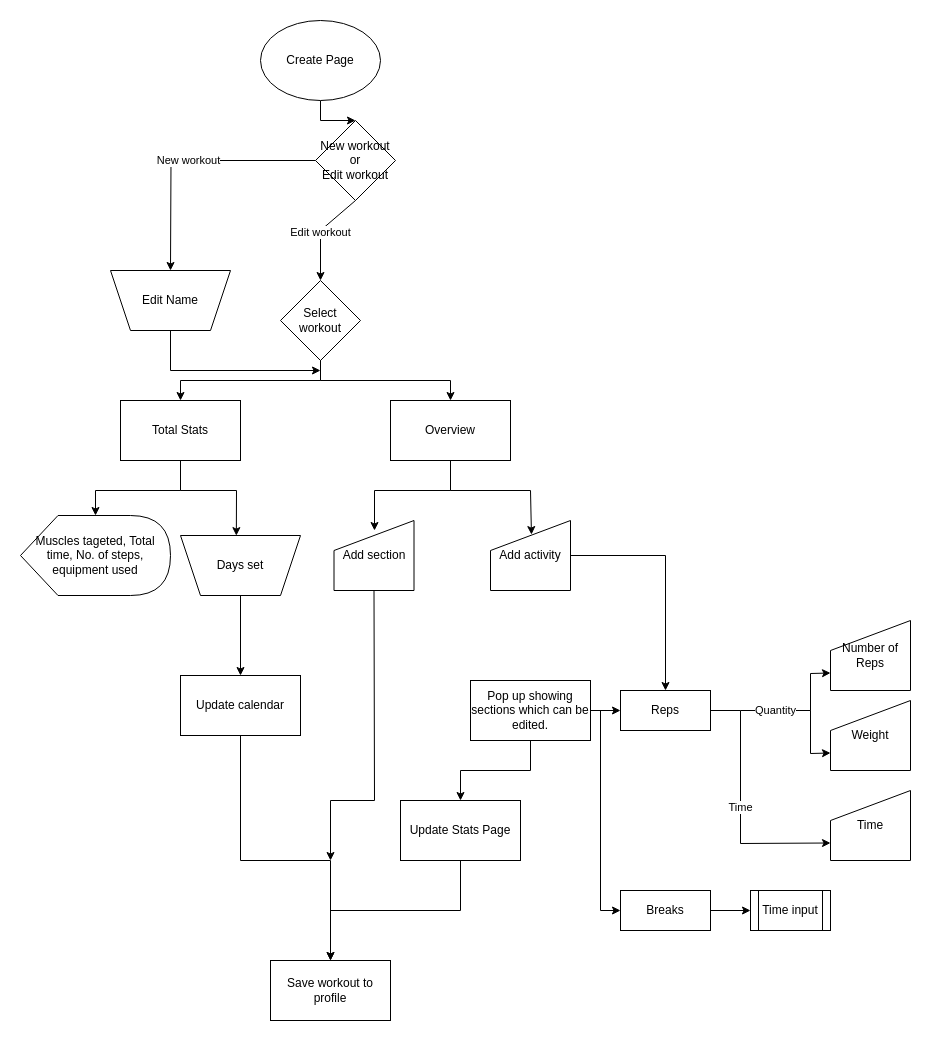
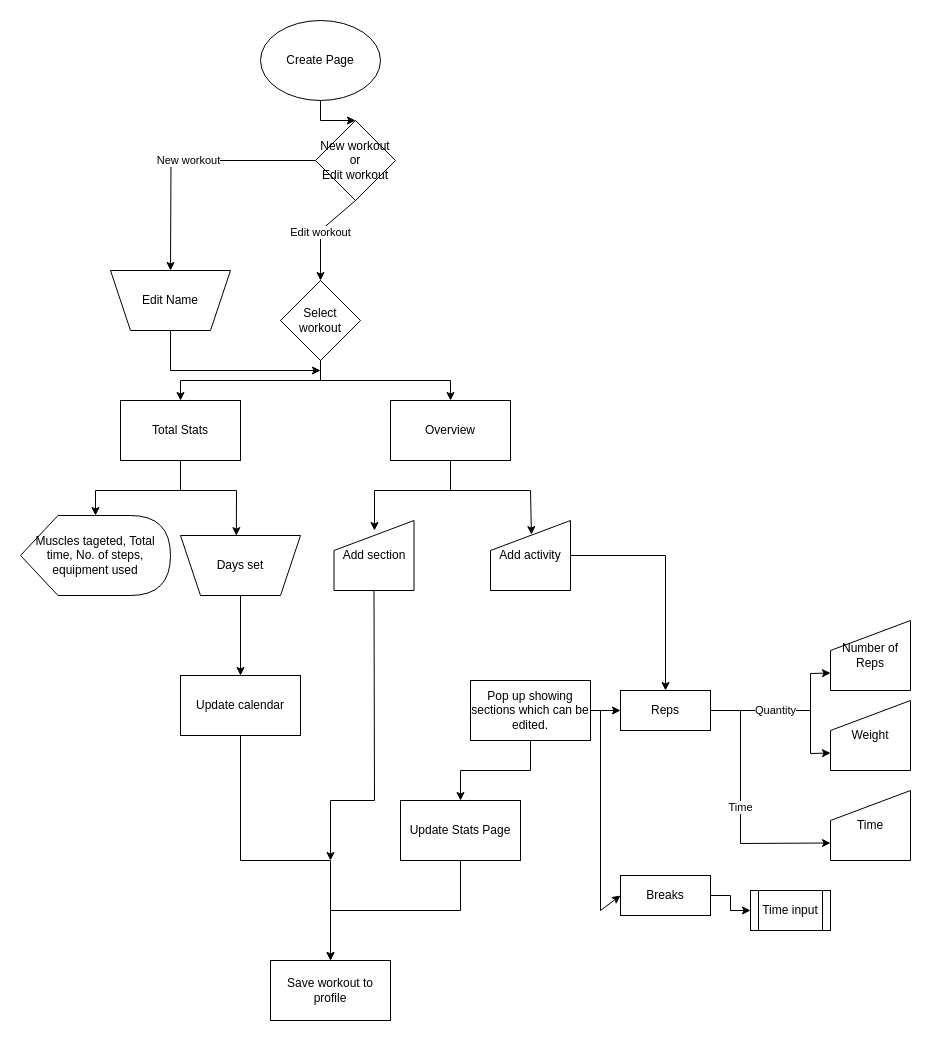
  <mxCell id="0" />
  <mxCell id="1" parent="0" />
  <mxCell id="2" value="" style="edgeStyle=orthogonalEdgeStyle;rounded=0;orthogonalLoop=1;jettySize=auto;html=1;" parent="1" source="3" target="5" edge="1"><mxGeometry relative="1" as="geometry" /></mxCell>
  <mxCell id="3" value="Create Page" style="ellipse;whiteSpace=wrap;html=1;" parent="1" vertex="1"><mxGeometry x="260" y="20" width="120" height="80" as="geometry" /></mxCell>
  <mxCell id="4" value="New workout" style="edgeStyle=orthogonalEdgeStyle;rounded=0;orthogonalLoop=1;jettySize=auto;html=1;" parent="1" source="5" edge="1"><mxGeometry relative="1" as="geometry"><mxPoint x="170" y="270" as="targetPoint" /></mxGeometry></mxCell>
  <mxCell id="5" value="New workout&lt;br&gt;or&lt;br&gt;Edit workout" style="rhombus;whiteSpace=wrap;html=1;" parent="1" vertex="1"><mxGeometry x="315" y="120" width="80" height="80" as="geometry" /></mxCell>
  <mxCell id="6" value="Edit workout" style="endArrow=classic;html=1;rounded=0;entryX=0.5;entryY=0;entryDx=0;entryDy=0;exitX=0.5;exitY=1;exitDx=0;exitDy=0;" parent="1" source="5" edge="1"><mxGeometry width="50" height="50" relative="1" as="geometry"><mxPoint x="310" y="400" as="sourcePoint" /><mxPoint x="320" y="280" as="targetPoint" /><Array as="points"><mxPoint x="320" y="230" /></Array></mxGeometry></mxCell>
  <mxCell id="7" value="" style="edgeStyle=orthogonalEdgeStyle;rounded=0;orthogonalLoop=1;jettySize=auto;html=1;" parent="1" source="8" target="11" edge="1"><mxGeometry relative="1" as="geometry"><Array as="points"><mxPoint x="180" y="490" /><mxPoint x="95" y="490" /></Array></mxGeometry></mxCell>
  <mxCell id="8" value="Total Stats" style="rounded=0;whiteSpace=wrap;html=1;" parent="1" vertex="1"><mxGeometry x="120" y="400" width="120" height="60" as="geometry" /></mxCell>
  <mxCell id="9" value="Overview" style="rounded=0;whiteSpace=wrap;html=1;" parent="1" vertex="1"><mxGeometry x="390" y="400" width="120" height="60" as="geometry" /></mxCell>
  <mxCell id="10" value="Select workout" style="rhombus;whiteSpace=wrap;html=1;" parent="1" vertex="1"><mxGeometry x="280" y="280" width="80" height="80" as="geometry" /></mxCell>
  <mxCell id="11" value="Muscles tageted, Total time, No. of steps, equipment used" style="shape=display;whiteSpace=wrap;html=1;" parent="1" vertex="1"><mxGeometry x="20" y="515" width="150" height="80" as="geometry" /></mxCell>
  <mxCell id="12" value="" style="endArrow=classic;html=1;rounded=0;exitX=0.5;exitY=1;exitDx=0;exitDy=0;entryX=0.5;entryY=0;entryDx=0;entryDy=0;" parent="1" source="10" target="8" edge="1"><mxGeometry width="50" height="50" relative="1" as="geometry"><mxPoint x="270" y="420" as="sourcePoint" /><mxPoint x="310" y="470" as="targetPoint" /><Array as="points"><mxPoint x="320" y="380" /><mxPoint x="180" y="380" /></Array></mxGeometry></mxCell>
  <mxCell id="13" value="" style="endArrow=classic;html=1;rounded=0;entryX=0.5;entryY=0;entryDx=0;entryDy=0;exitX=0.5;exitY=1;exitDx=0;exitDy=0;" parent="1" source="10" target="9" edge="1"><mxGeometry width="50" height="50" relative="1" as="geometry"><mxPoint x="270" y="420" as="sourcePoint" /><mxPoint x="320" y="370" as="targetPoint" /><Array as="points"><mxPoint x="320" y="380" /><mxPoint x="450" y="380" /></Array></mxGeometry></mxCell>
  <mxCell id="14" value="Add section" style="shape=manualInput;whiteSpace=wrap;html=1;" parent="1" vertex="1"><mxGeometry x="333.5" y="520" width="80" height="70" as="geometry" /></mxCell>
  <mxCell id="15" value="" style="edgeStyle=orthogonalEdgeStyle;rounded=0;orthogonalLoop=1;jettySize=auto;html=1;" parent="1" source="16" target="28" edge="1"><mxGeometry relative="1" as="geometry" /></mxCell>
  <mxCell id="16" value="Add activity" style="shape=manualInput;whiteSpace=wrap;html=1;" parent="1" vertex="1"><mxGeometry x="490" y="520" width="80" height="70" as="geometry" /></mxCell>
  <mxCell id="17" value="" style="endArrow=classic;html=1;rounded=0;exitX=0.5;exitY=1;exitDx=0;exitDy=0;" parent="1" source="9" edge="1"><mxGeometry width="50" height="50" relative="1" as="geometry"><mxPoint x="270" y="470" as="sourcePoint" /><mxPoint x="374" y="530" as="targetPoint" /><Array as="points"><mxPoint x="450" y="490" /><mxPoint x="374" y="490" /></Array></mxGeometry></mxCell>
  <mxCell id="18" value="" style="endArrow=classic;html=1;rounded=0;entryX=0.512;entryY=0.201;entryDx=0;entryDy=0;exitX=0.5;exitY=1;exitDx=0;exitDy=0;entryPerimeter=0;" parent="1" source="9" target="16" edge="1"><mxGeometry width="50" height="50" relative="1" as="geometry"><mxPoint x="270" y="470" as="sourcePoint" /><mxPoint x="320" y="420" as="targetPoint" /><Array as="points"><mxPoint x="450" y="490" /><mxPoint x="530" y="490" /></Array></mxGeometry></mxCell>
  <mxCell id="19" value="" style="edgeStyle=orthogonalEdgeStyle;rounded=0;orthogonalLoop=1;jettySize=auto;html=1;" parent="1" source="21" target="28" edge="1"><mxGeometry relative="1" as="geometry" /></mxCell>
  <mxCell id="20" value="" style="edgeStyle=orthogonalEdgeStyle;rounded=0;orthogonalLoop=1;jettySize=auto;html=1;" parent="1" source="21" target="33" edge="1"><mxGeometry relative="1" as="geometry" /></mxCell>
  <mxCell id="21" value="Pop up showing sections which can be edited." style="whiteSpace=wrap;html=1;" parent="1" vertex="1"><mxGeometry x="470" y="680" width="120" height="60" as="geometry" /></mxCell>
  <mxCell id="22" value="Number of Reps" style="shape=manualInput;whiteSpace=wrap;html=1;" parent="1" vertex="1"><mxGeometry x="830" y="620" width="80" height="70" as="geometry" /></mxCell>
  <mxCell id="23" value="Weight" style="shape=manualInput;whiteSpace=wrap;html=1;" parent="1" vertex="1"><mxGeometry x="830" y="700" width="80" height="70" as="geometry" /></mxCell>
  <mxCell id="24" value="Time" style="shape=manualInput;whiteSpace=wrap;html=1;" parent="1" vertex="1"><mxGeometry x="830" y="790" width="80" height="70" as="geometry" /></mxCell>
  <mxCell id="25" value="" style="endArrow=classic;html=1;rounded=0;entryX=0;entryY=0.75;entryDx=0;entryDy=0;exitX=1;exitY=0.5;exitDx=0;exitDy=0;" parent="1" target="22" edge="1"><mxGeometry width="50" height="50" relative="1" as="geometry"><mxPoint x="760" y="710" as="sourcePoint" /><mxPoint x="670" y="720" as="targetPoint" /><Array as="points"><mxPoint x="810" y="710" /><mxPoint x="810" y="673" /></Array></mxGeometry></mxCell>
  <mxCell id="26" value="Quantity" style="endArrow=classic;html=1;rounded=0;entryX=0;entryY=0.75;entryDx=0;entryDy=0;" parent="1" target="23" edge="1"><mxGeometry x="-0.469" width="50" height="50" relative="1" as="geometry"><mxPoint x="740" y="710" as="sourcePoint" /><mxPoint x="670" y="720" as="targetPoint" /><Array as="points"><mxPoint x="780" y="710" /><mxPoint x="810" y="710" /><mxPoint x="810" y="753" /></Array><mxPoint as="offset" /></mxGeometry></mxCell>
  <mxCell id="27" value="Time" style="endArrow=classic;html=1;rounded=0;entryX=0;entryY=0.75;entryDx=0;entryDy=0;exitX=1;exitY=0.5;exitDx=0;exitDy=0;" parent="1" source="28" target="24" edge="1"><mxGeometry width="50" height="50" relative="1" as="geometry"><mxPoint x="760" y="710" as="sourcePoint" /><mxPoint x="820" y="840" as="targetPoint" /><Array as="points"><mxPoint x="740" y="710" /><mxPoint x="740" y="843" /></Array></mxGeometry></mxCell>
  <mxCell id="28" value="Reps" style="rounded=0;whiteSpace=wrap;html=1;" parent="1" vertex="1"><mxGeometry x="620" y="690" width="90" height="40" as="geometry" /></mxCell>
  <mxCell id="29" value="" style="edgeStyle=orthogonalEdgeStyle;rounded=0;orthogonalLoop=1;jettySize=auto;html=1;" parent="1" source="30" target="31" edge="1"><mxGeometry relative="1" as="geometry" /></mxCell>
- <mxCell id="30" value="Breaks" style="rounded=0;whiteSpace=wrap;html=1;" parent="1" vertex="1"><mxGeometry x="620" y="890" width="90" height="40" as="geometry" /></mxCell>
+ <mxCell id="30" value="Breaks" style="rounded=0;whiteSpace=wrap;html=1;" parent="1" vertex="1"><mxGeometry x="620" y="875" width="90" height="40" as="geometry" /></mxCell>
  <mxCell id="31" value="Time input" style="shape=process;whiteSpace=wrap;html=1;backgroundOutline=1;" parent="1" vertex="1"><mxGeometry x="750" y="890" width="80" height="40" as="geometry" /></mxCell>
  <mxCell id="32" value="" style="endArrow=classic;html=1;rounded=0;exitX=1;exitY=0.5;exitDx=0;exitDy=0;entryX=0;entryY=0.5;entryDx=0;entryDy=0;" parent="1" source="21" target="30" edge="1"><mxGeometry width="50" height="50" relative="1" as="geometry"><mxPoint x="700" y="760" as="sourcePoint" /><mxPoint x="750" y="710" as="targetPoint" /><Array as="points"><mxPoint x="600" y="710" /><mxPoint x="600" y="910" /></Array></mxGeometry></mxCell>
  <mxCell id="33" value="Update Stats Page" style="rounded=0;whiteSpace=wrap;html=1;" parent="1" vertex="1"><mxGeometry x="400" y="800" width="120" height="60" as="geometry" /></mxCell>
  <mxCell id="34" value="Save workout to profile" style="rounded=0;whiteSpace=wrap;html=1;" parent="1" vertex="1"><mxGeometry x="270" y="960" width="120" height="60" as="geometry" /></mxCell>
  <mxCell id="35" value="" style="endArrow=classic;html=1;rounded=0;entryX=0.448;entryY=0.216;entryDx=0;entryDy=0;entryPerimeter=0;exitX=0.5;exitY=1;exitDx=0;exitDy=0;" parent="1" source="8" edge="1"><mxGeometry width="50" height="50" relative="1" as="geometry"><mxPoint x="180" y="470" as="sourcePoint" /><mxPoint x="235.84" y="535.12" as="targetPoint" /><Array as="points"><mxPoint x="180" y="490" /><mxPoint x="236" y="490" /></Array></mxGeometry></mxCell>
  <mxCell id="36" value="Edit Name" style="shape=trapezoid;perimeter=trapezoidPerimeter;whiteSpace=wrap;html=1;fixedSize=1;direction=west;" parent="1" vertex="1"><mxGeometry x="110" y="270" width="120" height="60" as="geometry" /></mxCell>
  <mxCell id="37" value="" style="edgeStyle=orthogonalEdgeStyle;rounded=0;orthogonalLoop=1;jettySize=auto;html=1;" parent="1" source="38" target="39" edge="1"><mxGeometry relative="1" as="geometry" /></mxCell>
  <mxCell id="38" value="Days set" style="shape=trapezoid;perimeter=trapezoidPerimeter;whiteSpace=wrap;html=1;fixedSize=1;direction=west;" parent="1" vertex="1"><mxGeometry x="180" y="535" width="120" height="60" as="geometry" /></mxCell>
  <mxCell id="39" value="Update calendar" style="whiteSpace=wrap;html=1;" parent="1" vertex="1"><mxGeometry x="180" y="675" width="120" height="60" as="geometry" /></mxCell>
  <mxCell id="40" value="" style="endArrow=classic;html=1;rounded=0;exitX=0.5;exitY=1;exitDx=0;exitDy=0;entryX=0.5;entryY=0;entryDx=0;entryDy=0;" parent="1" source="39" target="34" edge="1"><mxGeometry width="50" height="50" relative="1" as="geometry"><mxPoint x="260" y="890" as="sourcePoint" /><mxPoint x="310" y="840" as="targetPoint" /><Array as="points"><mxPoint x="240" y="860" /><mxPoint x="330" y="860" /></Array></mxGeometry></mxCell>
  <mxCell id="41" value="" style="endArrow=classic;html=1;rounded=0;exitX=0.5;exitY=1;exitDx=0;exitDy=0;entryX=0.5;entryY=0;entryDx=0;entryDy=0;" parent="1" source="33" edge="1" target="34"><mxGeometry width="50" height="50" relative="1" as="geometry"><mxPoint x="260" y="890" as="sourcePoint" /><mxPoint x="330" y="900" as="targetPoint" /><Array as="points"><mxPoint x="460" y="910" /><mxPoint x="330" y="910" /></Array></mxGeometry></mxCell>
  <mxCell id="42" value="" style="endArrow=classic;html=1;rounded=0;exitX=0.5;exitY=0;exitDx=0;exitDy=0;" edge="1" parent="1" source="36"><mxGeometry width="50" height="50" relative="1" as="geometry"><mxPoint x="210" y="390" as="sourcePoint" /><mxPoint x="320" y="370" as="targetPoint" /><Array as="points"><mxPoint x="170" y="370" /></Array></mxGeometry></mxCell>
  <mxCell id="43" value="" style="endArrow=classic;html=1;rounded=0;exitX=0.5;exitY=1;exitDx=0;exitDy=0;" edge="1" parent="1" source="14"><mxGeometry width="50" height="50" relative="1" as="geometry"><mxPoint x="210" y="730" as="sourcePoint" /><mxPoint x="330" y="860" as="targetPoint" /><Array as="points"><mxPoint x="374" y="800" /><mxPoint x="330" y="800" /></Array></mxGeometry></mxCell>
